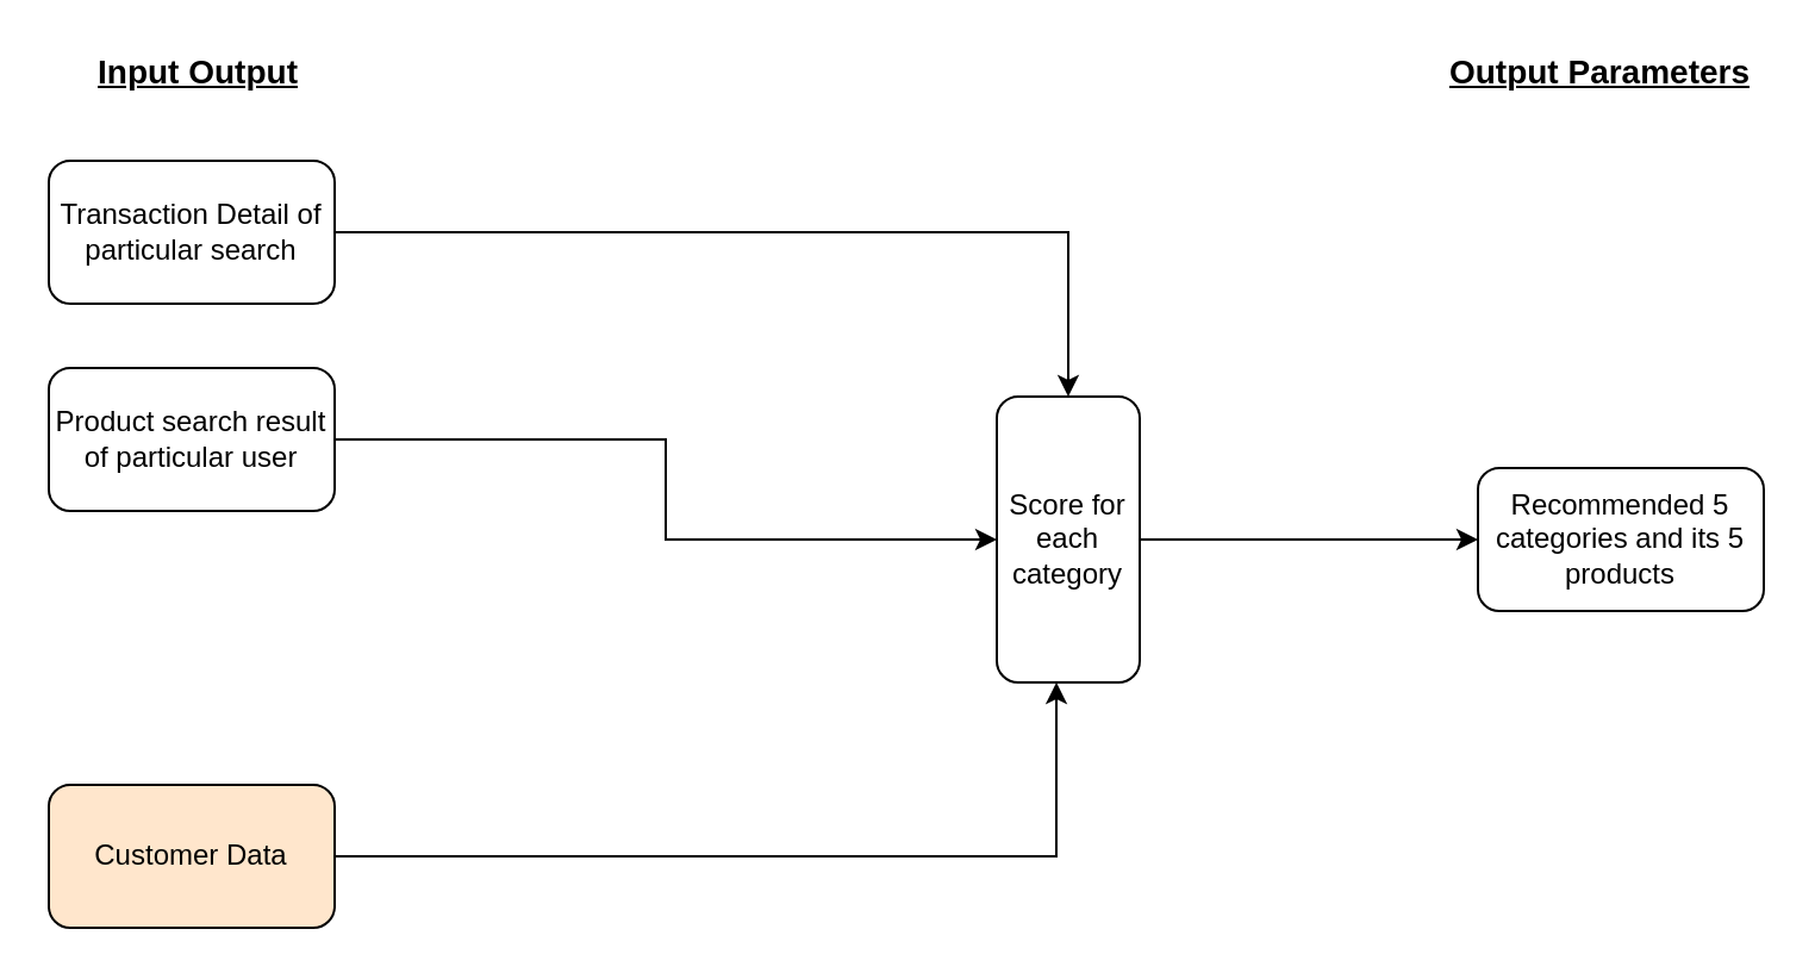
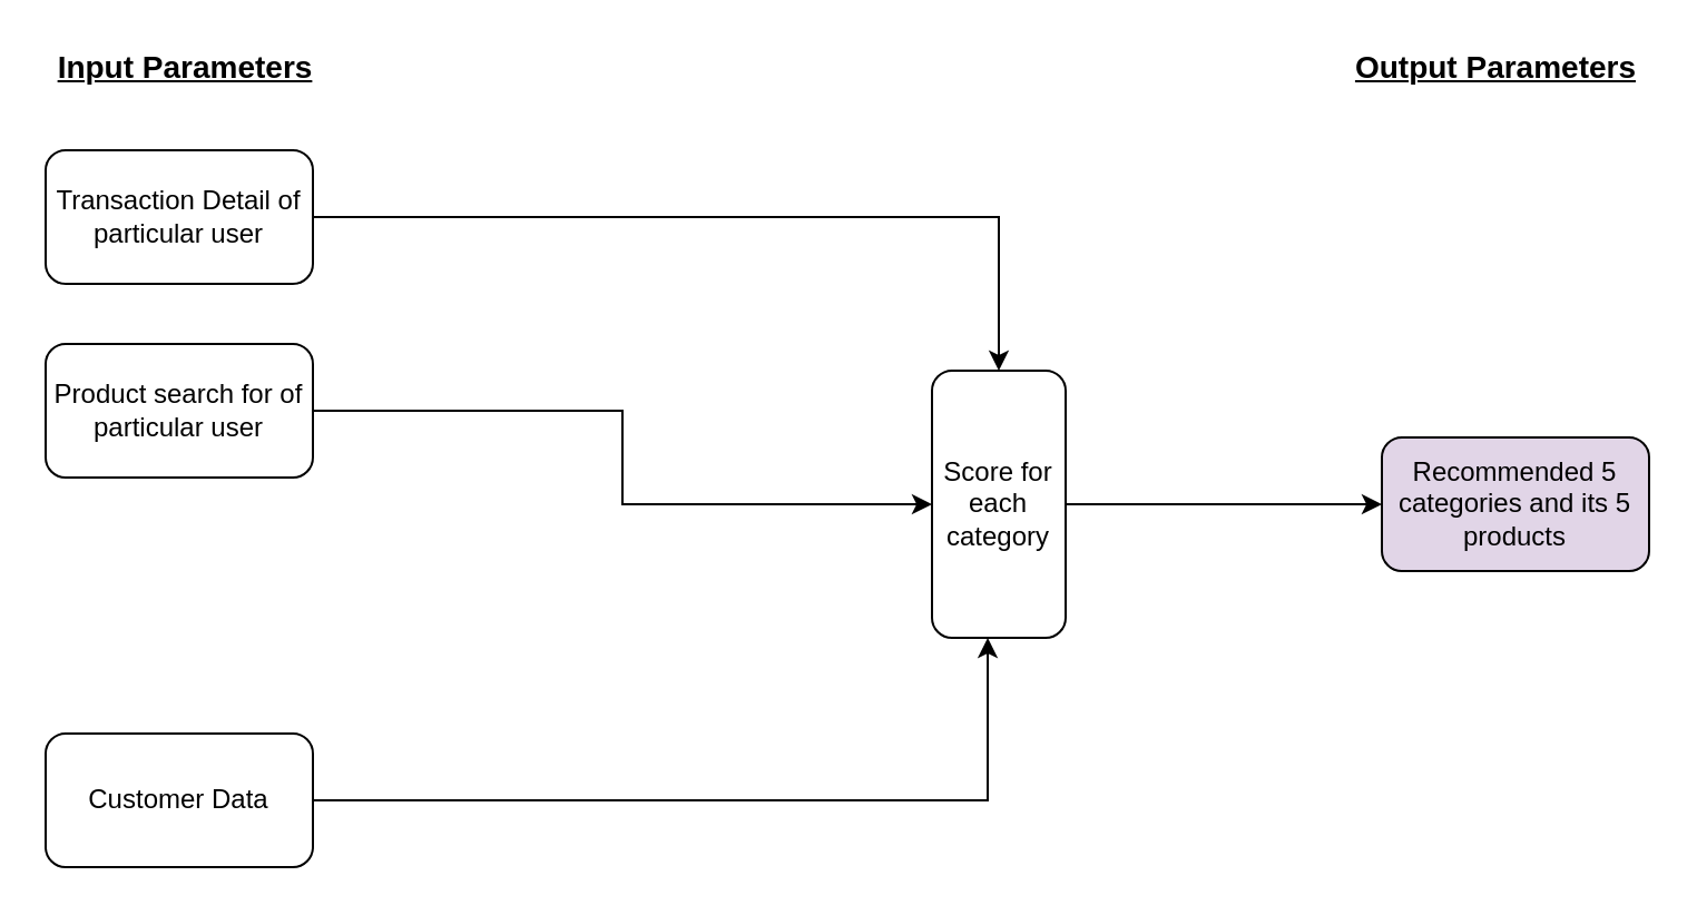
  <mxCell id="0" />
  <mxCell id="1" parent="0" />
- <mxCell id="2" value="&lt;b&gt;&lt;u&gt;&lt;font style=&quot;font-size: 14px&quot;&gt;Input Output&lt;/font&gt;&lt;/u&gt;&lt;/b&gt;" style="text;html=1;strokeColor=none;fillColor=none;align=center;verticalAlign=middle;whiteSpace=wrap;rounded=0;" vertex="1" parent="1"><mxGeometry x="20" y="20" width="126" height="20" as="geometry" /></mxCell>
+ <mxCell id="2" value="&lt;b&gt;&lt;u&gt;&lt;font style=&quot;font-size: 14px&quot;&gt;Input Parameters&lt;/font&gt;&lt;/u&gt;&lt;/b&gt;" style="text;html=1;strokeColor=none;fillColor=none;align=center;verticalAlign=middle;whiteSpace=wrap;rounded=0;" vertex="1" parent="1"><mxGeometry x="20" y="20" width="126" height="20" as="geometry" /></mxCell>
  <mxCell id="3" value="" style="edgeStyle=orthogonalEdgeStyle;rounded=0;orthogonalLoop=1;jettySize=auto;html=1;" edge="1" parent="1" source="4" target="10"><mxGeometry relative="1" as="geometry" /></mxCell>
- <mxCell id="4" value="Transaction Detail of particular search" style="rounded=1;whiteSpace=wrap;html=1;" vertex="1" parent="1"><mxGeometry x="20" y="67" width="120" height="60" as="geometry" /></mxCell>
+ <mxCell id="4" value="Transaction Detail of particular user" style="rounded=1;whiteSpace=wrap;html=1;" vertex="1" parent="1"><mxGeometry x="20" y="67" width="120" height="60" as="geometry" /></mxCell>
  <mxCell id="5" value="" style="edgeStyle=orthogonalEdgeStyle;rounded=0;orthogonalLoop=1;jettySize=auto;html=1;" edge="1" parent="1" source="6" target="10"><mxGeometry relative="1" as="geometry" /></mxCell>
- <mxCell id="6" value="Product search result of particular user" style="rounded=1;whiteSpace=wrap;html=1;" vertex="1" parent="1"><mxGeometry x="20" y="154" width="120" height="60" as="geometry" /></mxCell>
+ <mxCell id="6" value="Product search for of particular user" style="rounded=1;whiteSpace=wrap;html=1;" vertex="1" parent="1"><mxGeometry x="20" y="154" width="120" height="60" as="geometry" /></mxCell>
  <mxCell id="7" style="edgeStyle=orthogonalEdgeStyle;rounded=0;orthogonalLoop=1;jettySize=auto;html=1;entryX=1;entryY=0.583;entryDx=0;entryDy=0;entryPerimeter=0;" edge="1" parent="1" source="8" target="10"><mxGeometry relative="1" as="geometry"><mxPoint x="291" y="260" as="targetPoint" /><Array as="points"><mxPoint x="443" y="359" /></Array></mxGeometry></mxCell>
- <mxCell id="8" value="Customer Data" style="rounded=1;whiteSpace=wrap;html=1;fillColor=#ffe6cc;" vertex="1" parent="1"><mxGeometry x="20" y="329" width="120" height="60" as="geometry" /></mxCell>
+ <mxCell id="8" value="Customer Data" style="rounded=1;whiteSpace=wrap;html=1;" vertex="1" parent="1"><mxGeometry x="20" y="329" width="120" height="60" as="geometry" /></mxCell>
  <mxCell id="9" value="" style="edgeStyle=orthogonalEdgeStyle;rounded=0;orthogonalLoop=1;jettySize=auto;html=1;" edge="1" parent="1" source="10" target="11"><mxGeometry relative="1" as="geometry" /></mxCell>
  <mxCell id="10" value="Score for each category" style="whiteSpace=wrap;html=1;rounded=1;direction=south;" vertex="1" parent="1"><mxGeometry x="418" y="166" width="60" height="120" as="geometry" /></mxCell>
- <mxCell id="11" value="Recommended 5 categories and its 5 products" style="whiteSpace=wrap;html=1;rounded=1;" vertex="1" parent="1"><mxGeometry x="620" y="196" width="120" height="60" as="geometry" /></mxCell>
+ <mxCell id="11" value="Recommended 5 categories and its 5 products" style="whiteSpace=wrap;html=1;rounded=1;fillColor=#e1d5e7;" vertex="1" parent="1"><mxGeometry x="620" y="196" width="120" height="60" as="geometry" /></mxCell>
  <mxCell id="12" value="&lt;b&gt;&lt;u&gt;&lt;font style=&quot;font-size: 14px&quot;&gt;Output Parameters&lt;/font&gt;&lt;/u&gt;&lt;/b&gt;" style="text;html=1;strokeColor=none;fillColor=none;align=center;verticalAlign=middle;whiteSpace=wrap;rounded=0;" vertex="1" parent="1"><mxGeometry x="603" y="20" width="137" height="20" as="geometry" /></mxCell>
